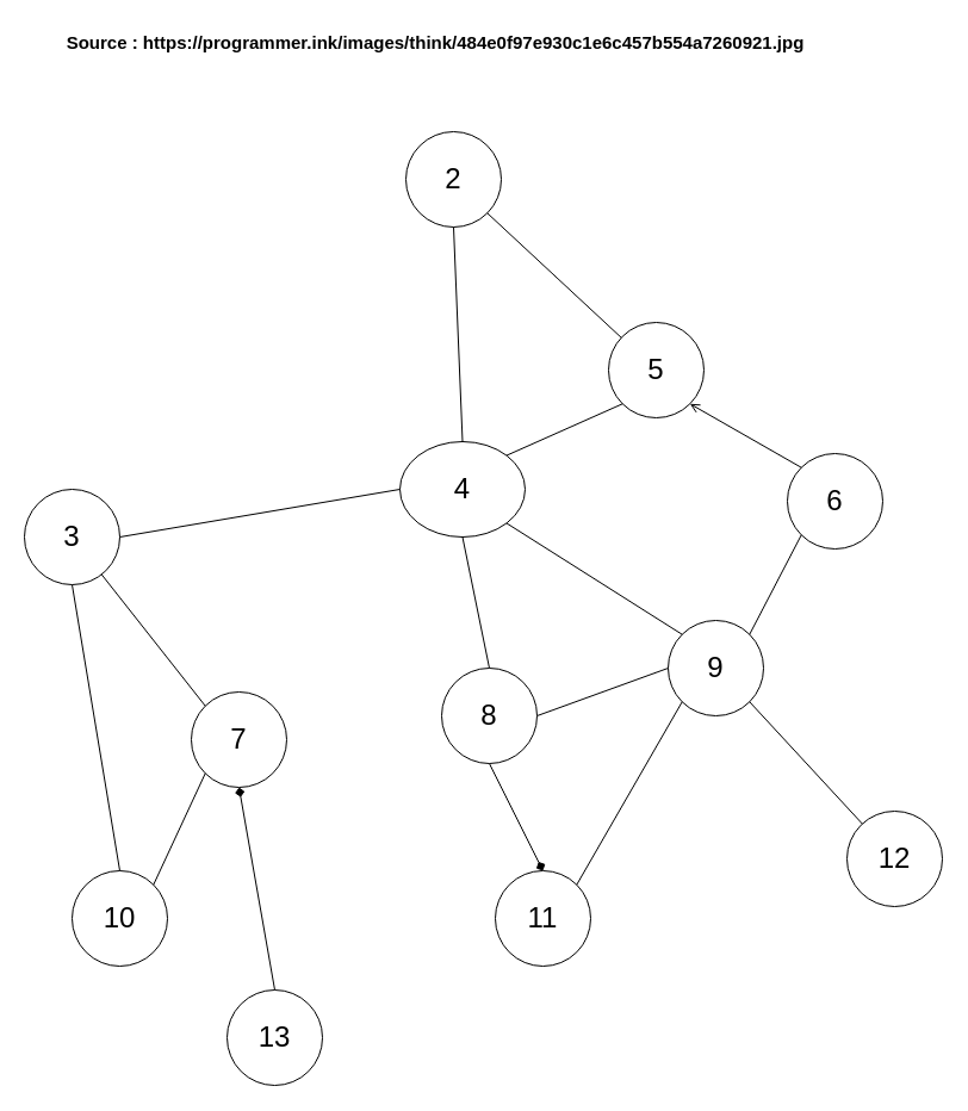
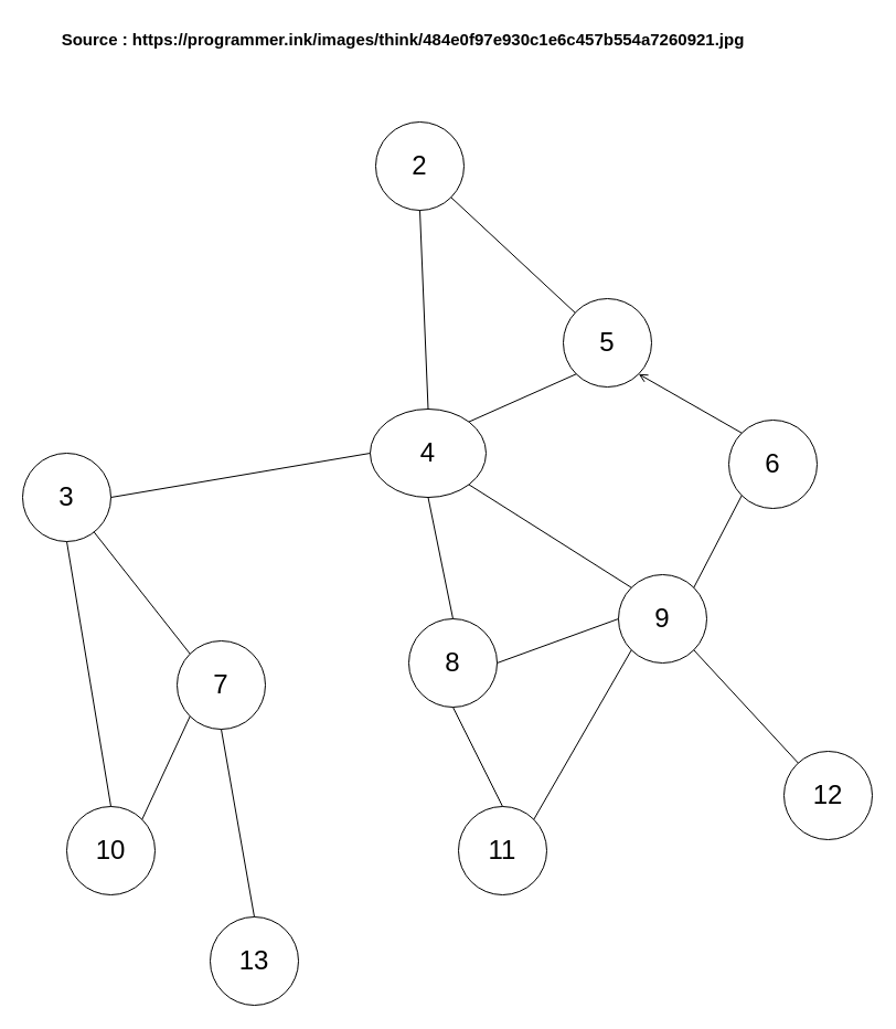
  <mxCell id="0" />
  <mxCell id="1" parent="0" />
  <mxCell id="2" value="&lt;span style=&quot;font-size: 24px;&quot;&gt;2&lt;/span&gt;" style="ellipse;whiteSpace=wrap;html=1;aspect=fixed;" vertex="1" parent="1"><mxGeometry x="340" y="110" width="80" height="80" as="geometry" /></mxCell>
  <mxCell id="3" value="&lt;span style=&quot;font-size: 24px;&quot;&gt;5&lt;/span&gt;" style="ellipse;whiteSpace=wrap;html=1;aspect=fixed;" vertex="1" parent="1"><mxGeometry x="510" y="270" width="80" height="80" as="geometry" /></mxCell>
  <mxCell id="4" value="&lt;span style=&quot;font-size: 24px;&quot;&gt;4&lt;/span&gt;" style="ellipse;whiteSpace=wrap;html=1;aspect=fixed;" vertex="1" parent="1"><mxGeometry x="335" y="370" width="105" height="80" as="geometry" /></mxCell>
  <mxCell id="5" value="" style="endArrow=none;html=1;rounded=0;exitX=1;exitY=0;exitDx=0;exitDy=0;entryX=0;entryY=1;entryDx=0;entryDy=0;" edge="1" parent="1" source="4" target="3"><mxGeometry width="50" height="50" relative="1" as="geometry"><mxPoint x="410" y="390" as="sourcePoint" /><mxPoint x="460" y="340" as="targetPoint" /></mxGeometry></mxCell>
  <mxCell id="6" value="&lt;span style=&quot;font-size: 24px;&quot;&gt;6&lt;/span&gt;" style="ellipse;whiteSpace=wrap;html=1;aspect=fixed;" vertex="1" parent="1"><mxGeometry x="660" y="380" width="80" height="80" as="geometry" /></mxCell>
  <mxCell id="7" value="&lt;span style=&quot;font-size: 24px;&quot;&gt;9&lt;/span&gt;" style="ellipse;whiteSpace=wrap;html=1;aspect=fixed;" vertex="1" parent="1"><mxGeometry x="560" y="520" width="80" height="80" as="geometry" /></mxCell>
  <mxCell id="8" value="" style="endArrow=none;html=1;rounded=0;exitX=1;exitY=0;exitDx=0;exitDy=0;entryX=0;entryY=1;entryDx=0;entryDy=0;" edge="1" parent="1" source="7" target="6"><mxGeometry width="50" height="50" relative="1" as="geometry"><mxPoint x="570" y="550" as="sourcePoint" /><mxPoint x="620" y="500" as="targetPoint" /></mxGeometry></mxCell>
  <mxCell id="9" value="" style="endArrow=open;html=1;rounded=0;entryX=1;entryY=1;entryDx=0;entryDy=0;exitX=0;exitY=0;exitDx=0;exitDy=0;" edge="1" parent="1" source="6" target="3"><mxGeometry width="50" height="50" relative="1" as="geometry"><mxPoint x="470" y="420" as="sourcePoint" /><mxPoint x="520" y="370" as="targetPoint" /></mxGeometry></mxCell>
  <mxCell id="10" value="" style="endArrow=none;html=1;rounded=0;entryX=1;entryY=1;entryDx=0;entryDy=0;exitX=0;exitY=0;exitDx=0;exitDy=0;" edge="1" parent="1" source="7" target="4"><mxGeometry width="50" height="50" relative="1" as="geometry"><mxPoint x="470" y="540" as="sourcePoint" /><mxPoint x="520" y="490" as="targetPoint" /></mxGeometry></mxCell>
  <mxCell id="11" value="&lt;span style=&quot;font-size: 24px;&quot;&gt;12&lt;/span&gt;" style="ellipse;whiteSpace=wrap;html=1;aspect=fixed;" vertex="1" parent="1"><mxGeometry x="710" y="680" width="80" height="80" as="geometry" /></mxCell>
  <mxCell id="12" value="" style="endArrow=none;html=1;rounded=0;entryX=1;entryY=1;entryDx=0;entryDy=0;" edge="1" parent="1" source="11" target="7"><mxGeometry width="50" height="50" relative="1" as="geometry"><mxPoint x="470" y="540" as="sourcePoint" /><mxPoint x="520" y="490" as="targetPoint" /></mxGeometry></mxCell>
  <mxCell id="13" value="&lt;span style=&quot;font-size: 24px;&quot;&gt;8&lt;/span&gt;" style="ellipse;whiteSpace=wrap;html=1;aspect=fixed;" vertex="1" parent="1"><mxGeometry x="370" y="560" width="80" height="80" as="geometry" /></mxCell>
  <mxCell id="14" value="&lt;span style=&quot;font-size: 24px;&quot;&gt;11&lt;/span&gt;" style="ellipse;whiteSpace=wrap;html=1;aspect=fixed;" vertex="1" parent="1"><mxGeometry x="415" y="730" width="80" height="80" as="geometry" /></mxCell>
  <mxCell id="15" value="&lt;span style=&quot;font-size: 24px;&quot;&gt;3&lt;/span&gt;" style="ellipse;whiteSpace=wrap;html=1;aspect=fixed;" vertex="1" parent="1"><mxGeometry x="20" y="410" width="80" height="80" as="geometry" /></mxCell>
  <mxCell id="16" value="&lt;span style=&quot;font-size: 24px;&quot;&gt;10&lt;/span&gt;" style="ellipse;whiteSpace=wrap;html=1;aspect=fixed;" vertex="1" parent="1"><mxGeometry x="60" y="730" width="80" height="80" as="geometry" /></mxCell>
  <mxCell id="17" value="&lt;span style=&quot;font-size: 24px;&quot;&gt;7&lt;/span&gt;" style="ellipse;whiteSpace=wrap;html=1;aspect=fixed;" vertex="1" parent="1"><mxGeometry x="160" y="580" width="80" height="80" as="geometry" /></mxCell>
  <mxCell id="18" value="&lt;span style=&quot;font-size: 24px;&quot;&gt;13&lt;/span&gt;" style="ellipse;whiteSpace=wrap;html=1;aspect=fixed;" vertex="1" parent="1"><mxGeometry x="190" y="830" width="80" height="80" as="geometry" /></mxCell>
  <mxCell id="19" value="" style="endArrow=none;html=1;rounded=0;entryX=1;entryY=1;entryDx=0;entryDy=0;" edge="1" parent="1" source="3" target="2"><mxGeometry width="50" height="50" relative="1" as="geometry"><mxPoint x="340" y="690" as="sourcePoint" /><mxPoint x="390" y="640" as="targetPoint" /></mxGeometry></mxCell>
  <mxCell id="20" value="" style="endArrow=none;html=1;rounded=0;entryX=0.5;entryY=1;entryDx=0;entryDy=0;exitX=0.5;exitY=0;exitDx=0;exitDy=0;" edge="1" parent="1" source="4" target="2"><mxGeometry width="50" height="50" relative="1" as="geometry"><mxPoint x="340" y="690" as="sourcePoint" /><mxPoint x="390" y="640" as="targetPoint" /></mxGeometry></mxCell>
  <mxCell id="21" value="" style="endArrow=none;html=1;rounded=0;entryX=0;entryY=0.5;entryDx=0;entryDy=0;exitX=1;exitY=0.5;exitDx=0;exitDy=0;" edge="1" parent="1" source="15" target="4"><mxGeometry width="50" height="50" relative="1" as="geometry"><mxPoint x="340" y="690" as="sourcePoint" /><mxPoint x="390" y="640" as="targetPoint" /></mxGeometry></mxCell>
  <mxCell id="22" value="" style="endArrow=none;html=1;rounded=0;entryX=0;entryY=1;entryDx=0;entryDy=0;exitX=1;exitY=0;exitDx=0;exitDy=0;" edge="1" parent="1" source="16" target="17"><mxGeometry width="50" height="50" relative="1" as="geometry"><mxPoint x="340" y="690" as="sourcePoint" /><mxPoint x="390" y="640" as="targetPoint" /></mxGeometry></mxCell>
  <mxCell id="23" value="" style="endArrow=none;html=1;rounded=0;exitX=0;exitY=0;exitDx=0;exitDy=0;" edge="1" parent="1" source="17" target="15"><mxGeometry width="50" height="50" relative="1" as="geometry"><mxPoint x="340" y="690" as="sourcePoint" /><mxPoint x="390" y="640" as="targetPoint" /></mxGeometry></mxCell>
  <mxCell id="24" value="" style="endArrow=none;html=1;rounded=0;entryX=0.5;entryY=1;entryDx=0;entryDy=0;exitX=0.5;exitY=0;exitDx=0;exitDy=0;" edge="1" parent="1" source="16" target="15"><mxGeometry width="50" height="50" relative="1" as="geometry"><mxPoint x="340" y="690" as="sourcePoint" /><mxPoint x="390" y="640" as="targetPoint" /></mxGeometry></mxCell>
- <mxCell id="25" value="" style="endArrow=diamond;html=1;rounded=0;entryX=0.5;entryY=1;entryDx=0;entryDy=0;exitX=0.5;exitY=0;exitDx=0;exitDy=0;" edge="1" parent="1" source="18" target="17"><mxGeometry width="50" height="50" relative="1" as="geometry"><mxPoint x="340" y="690" as="sourcePoint" /><mxPoint x="390" y="640" as="targetPoint" /></mxGeometry></mxCell>
- <mxCell id="26" value="" style="endArrow=diamond;html=1;rounded=0;entryX=0.5;entryY=0;entryDx=0;entryDy=0;exitX=0.5;exitY=1;exitDx=0;exitDy=0;" edge="1" parent="1" source="13" target="14"><mxGeometry width="50" height="50" relative="1" as="geometry"><mxPoint x="340" y="690" as="sourcePoint" /><mxPoint x="390" y="640" as="targetPoint" /></mxGeometry></mxCell>
+ <mxCell id="25" value="" style="endArrow=none;html=1;rounded=0;entryX=0.5;entryY=1;entryDx=0;entryDy=0;exitX=0.5;exitY=0;exitDx=0;exitDy=0;" edge="1" parent="1" source="18" target="17"><mxGeometry width="50" height="50" relative="1" as="geometry"><mxPoint x="340" y="690" as="sourcePoint" /><mxPoint x="390" y="640" as="targetPoint" /></mxGeometry></mxCell>
+ <mxCell id="26" value="" style="endArrow=none;html=1;rounded=0;entryX=0.5;entryY=0;entryDx=0;entryDy=0;exitX=0.5;exitY=1;exitDx=0;exitDy=0;" edge="1" parent="1" source="13" target="14"><mxGeometry width="50" height="50" relative="1" as="geometry"><mxPoint x="340" y="690" as="sourcePoint" /><mxPoint x="390" y="640" as="targetPoint" /></mxGeometry></mxCell>
  <mxCell id="27" value="" style="endArrow=none;html=1;rounded=0;entryX=0.5;entryY=1;entryDx=0;entryDy=0;exitX=0.5;exitY=0;exitDx=0;exitDy=0;" edge="1" parent="1" source="13" target="4"><mxGeometry width="50" height="50" relative="1" as="geometry"><mxPoint x="400" y="690" as="sourcePoint" /><mxPoint x="450" y="640" as="targetPoint" /></mxGeometry></mxCell>
  <mxCell id="28" value="" style="endArrow=none;html=1;rounded=0;entryX=0;entryY=1;entryDx=0;entryDy=0;exitX=1;exitY=0;exitDx=0;exitDy=0;" edge="1" parent="1" source="14" target="7"><mxGeometry width="50" height="50" relative="1" as="geometry"><mxPoint x="400" y="690" as="sourcePoint" /><mxPoint x="450" y="640" as="targetPoint" /></mxGeometry></mxCell>
  <mxCell id="29" value="" style="endArrow=none;html=1;rounded=0;entryX=0;entryY=0.5;entryDx=0;entryDy=0;exitX=1;exitY=0.5;exitDx=0;exitDy=0;" edge="1" parent="1" source="13" target="7"><mxGeometry width="50" height="50" relative="1" as="geometry"><mxPoint x="400" y="690" as="sourcePoint" /><mxPoint x="450" y="640" as="targetPoint" /></mxGeometry></mxCell>
  <mxCell id="30" value="&lt;b&gt;Source :&amp;nbsp;https://programmer.ink/images/think/484e0f97e930c1e6c457b554a7260921.jpg&lt;/b&gt;" style="text;html=1;strokeColor=none;fillColor=none;align=center;verticalAlign=middle;whiteSpace=wrap;rounded=0;fontSize=15;" vertex="1" parent="1"><mxGeometry x="50" y="20" width="630" height="30" as="geometry" /></mxCell>
